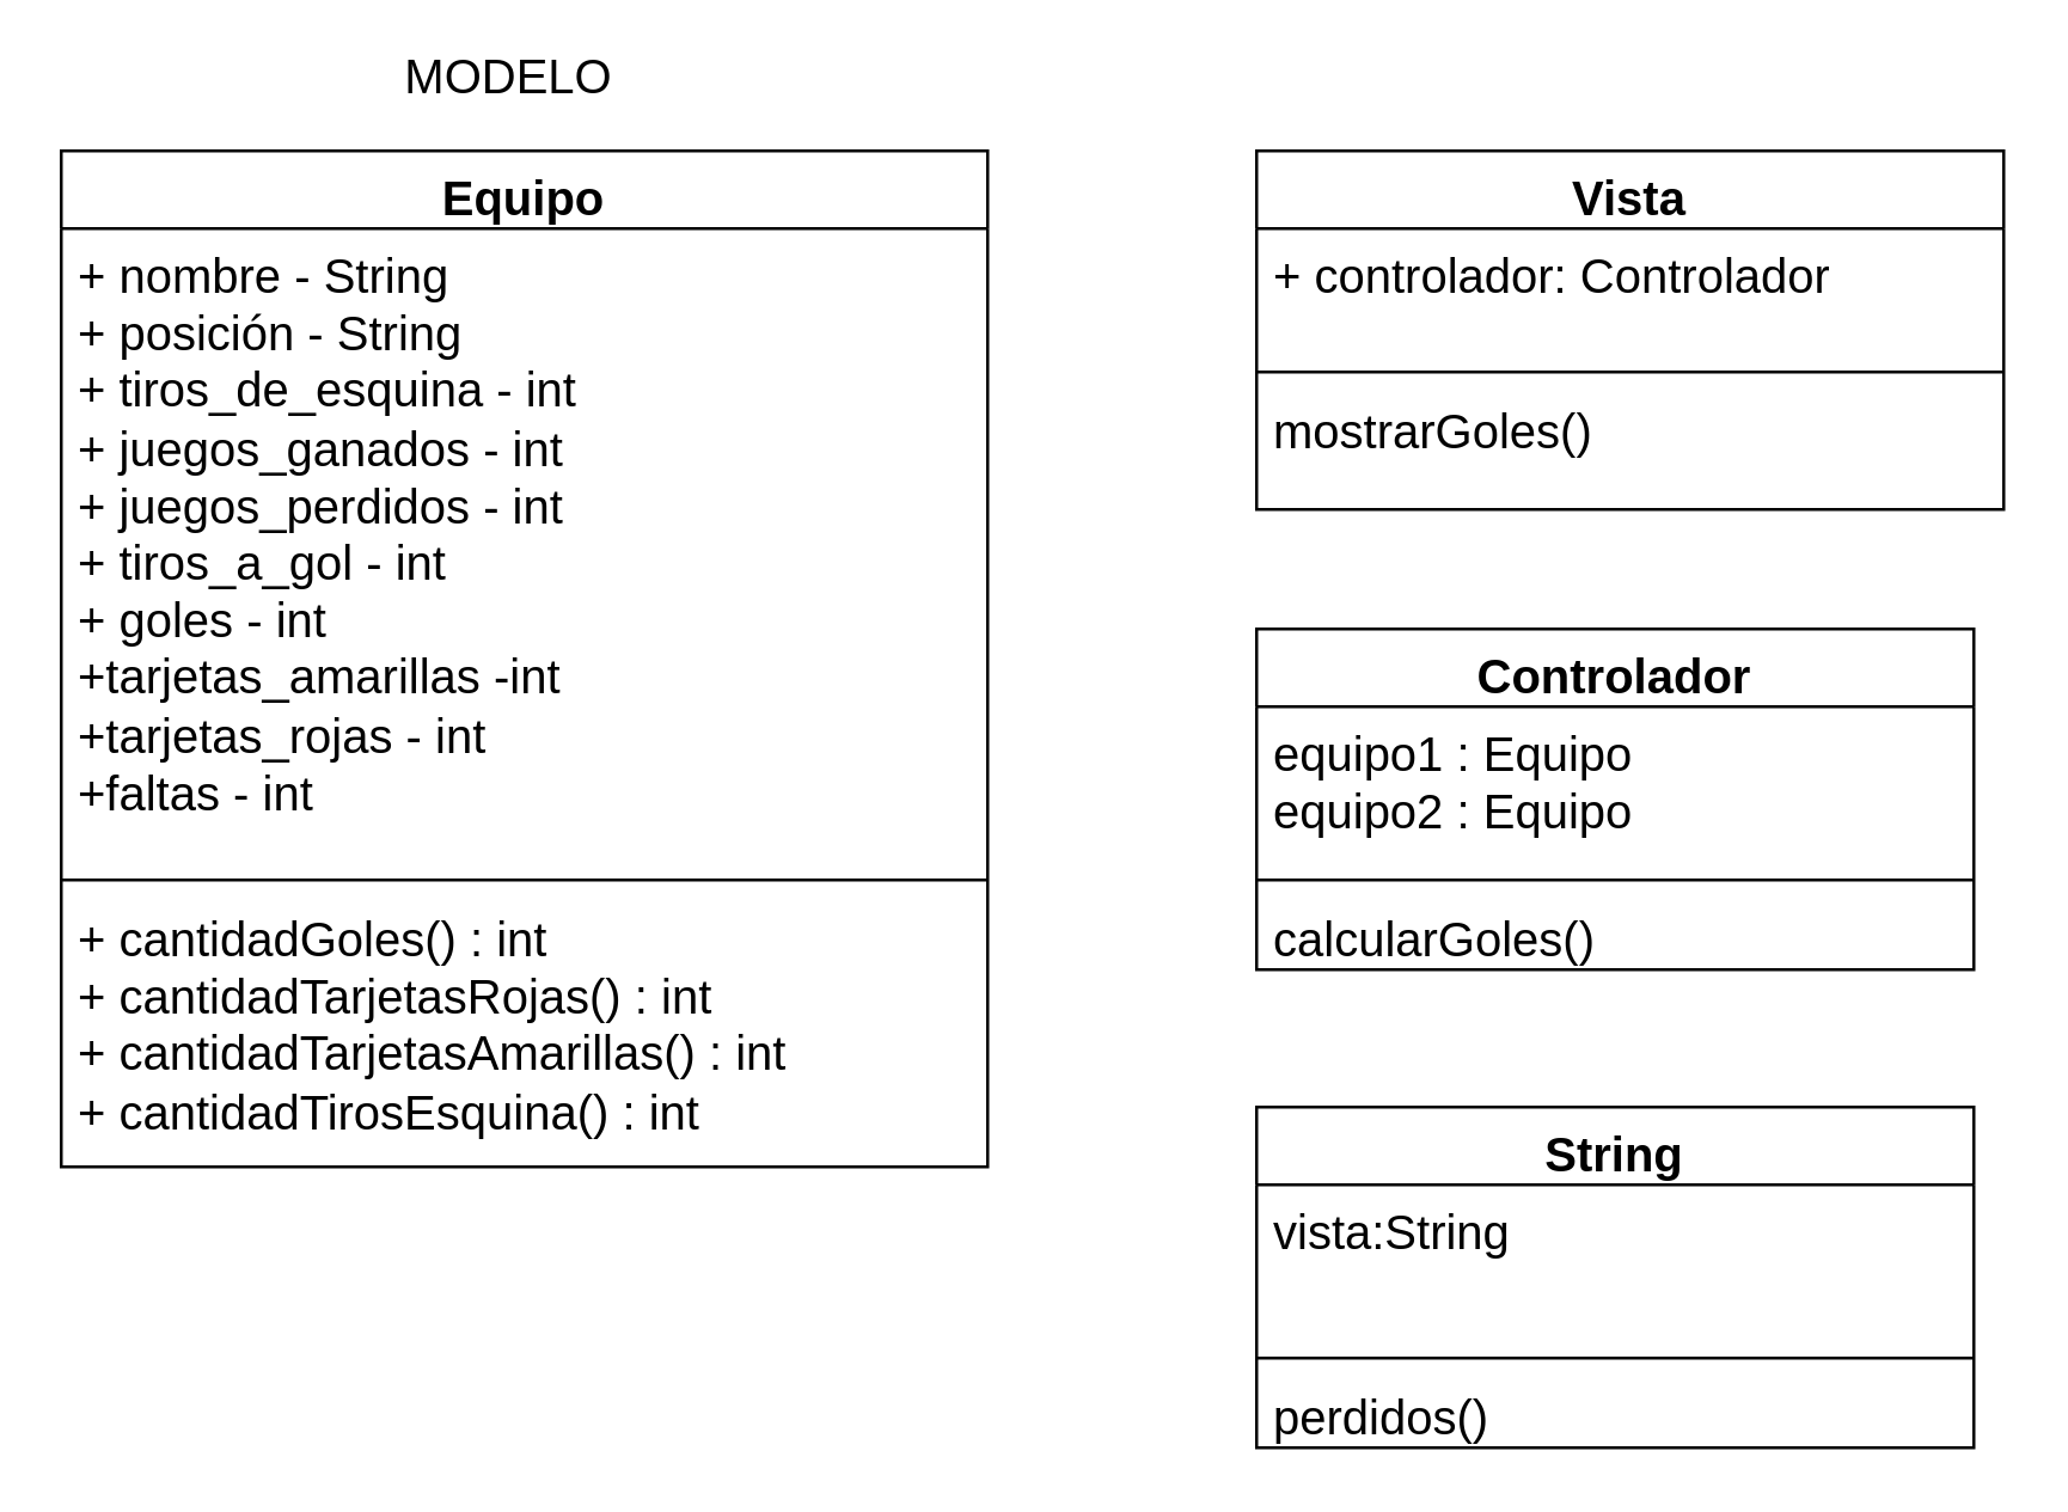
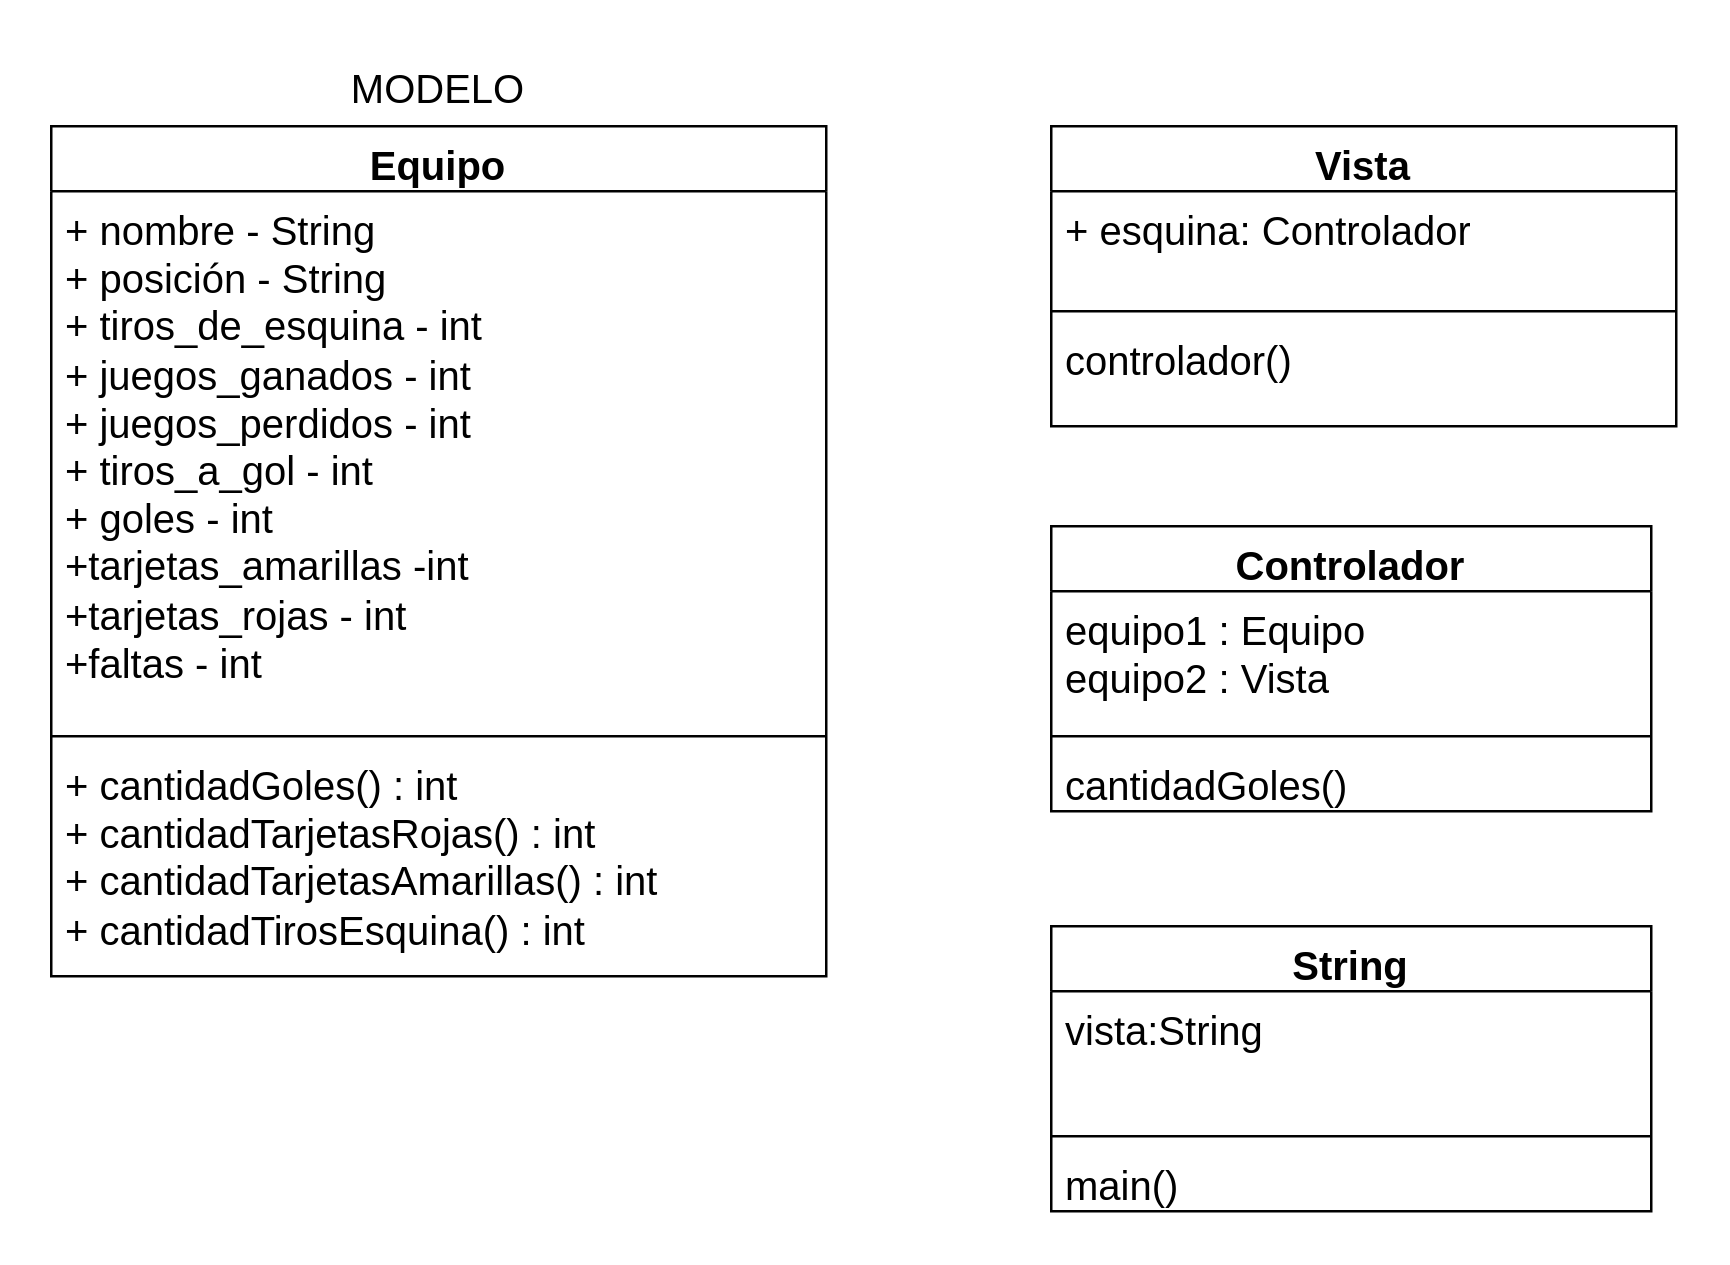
  <mxCell id="0" />
  <mxCell id="1" parent="0" />
  <mxCell id="2" value="Equipo" style="swimlane;fontStyle=1;align=center;verticalAlign=top;childLayout=stackLayout;horizontal=1;startSize=26;horizontalStack=0;resizeParent=1;resizeParentMax=0;resizeLast=0;collapsible=1;marginBottom=0;whiteSpace=wrap;html=1;fontSize=16;" vertex="1" parent="1"><mxGeometry x="20" y="50" width="310" height="340" as="geometry" /></mxCell>
  <mxCell id="3" value="+ nombre - String&lt;br&gt;+ posición - String&lt;br&gt;+ tiros_de_esquina - int&lt;br&gt;+ juegos_ganados - int&lt;br&gt;+ juegos_perdidos - int&lt;br&gt;+ tiros_a_gol - int&lt;br&gt;+ goles - int&lt;br&gt;+tarjetas_amarillas -int&lt;br&gt;+tarjetas_rojas - int&lt;br&gt;+faltas - int" style="text;strokeColor=none;fillColor=none;align=left;verticalAlign=top;spacingLeft=4;spacingRight=4;overflow=hidden;rotatable=0;points=[[0,0.5],[1,0.5]];portConstraint=eastwest;whiteSpace=wrap;html=1;fontSize=16;" vertex="1" parent="2"><mxGeometry y="26" width="310" height="214" as="geometry" /></mxCell>
  <mxCell id="4" value="" style="line;strokeWidth=1;fillColor=none;align=left;verticalAlign=middle;spacingTop=-1;spacingLeft=3;spacingRight=3;rotatable=0;labelPosition=right;points=[];portConstraint=eastwest;strokeColor=inherit;fontSize=16;" vertex="1" parent="2"><mxGeometry y="240" width="310" height="8" as="geometry" /></mxCell>
  <mxCell id="5" value="+ cantidadGoles() : int&lt;br&gt;+ cantidadTarjetasRojas() : int&lt;br&gt;+ cantidadTarjetasAmarillas() : int&lt;br&gt;+ cantidadTirosEsquina() : int" style="text;strokeColor=none;fillColor=none;align=left;verticalAlign=top;spacingLeft=4;spacingRight=4;overflow=hidden;rotatable=0;points=[[0,0.5],[1,0.5]];portConstraint=eastwest;whiteSpace=wrap;html=1;fontSize=16;" vertex="1" parent="2"><mxGeometry y="248" width="310" height="92" as="geometry" /></mxCell>
- <mxCell id="6" value="MODELO" style="text;html=1;strokeColor=none;fillColor=none;align=center;verticalAlign=middle;whiteSpace=wrap;rounded=0;fontSize=16;" vertex="1" parent="1"><mxGeometry x="140" y="10" width="60" height="30" as="geometry" /></mxCell>
+ <mxCell id="6" value="MODELO" style="text;html=1;strokeColor=none;fillColor=none;align=center;verticalAlign=middle;whiteSpace=wrap;rounded=0;fontSize=16;" vertex="1" parent="1"><mxGeometry x="145" y="20" width="60" height="30" as="geometry" /></mxCell>
  <mxCell id="7" value="Vista" style="swimlane;fontStyle=1;align=center;verticalAlign=top;childLayout=stackLayout;horizontal=1;startSize=26;horizontalStack=0;resizeParent=1;resizeParentMax=0;resizeLast=0;collapsible=1;marginBottom=0;whiteSpace=wrap;html=1;fontSize=16;" vertex="1" parent="1"><mxGeometry x="420" y="50" width="250" height="120" as="geometry" /></mxCell>
- <mxCell id="8" value="+ controlador: Controlador" style="text;strokeColor=none;fillColor=none;align=left;verticalAlign=top;spacingLeft=4;spacingRight=4;overflow=hidden;rotatable=0;points=[[0,0.5],[1,0.5]];portConstraint=eastwest;whiteSpace=wrap;html=1;fontSize=16;" vertex="1" parent="7"><mxGeometry y="26" width="250" height="44" as="geometry" /></mxCell>
+ <mxCell id="8" value="+ esquina: Controlador" style="text;strokeColor=none;fillColor=none;align=left;verticalAlign=top;spacingLeft=4;spacingRight=4;overflow=hidden;rotatable=0;points=[[0,0.5],[1,0.5]];portConstraint=eastwest;whiteSpace=wrap;html=1;fontSize=16;" vertex="1" parent="7"><mxGeometry y="26" width="250" height="44" as="geometry" /></mxCell>
  <mxCell id="9" value="" style="line;strokeWidth=1;fillColor=none;align=left;verticalAlign=middle;spacingTop=-1;spacingLeft=3;spacingRight=3;rotatable=0;labelPosition=right;points=[];portConstraint=eastwest;strokeColor=inherit;fontSize=16;" vertex="1" parent="7"><mxGeometry y="70" width="250" height="8" as="geometry" /></mxCell>
- <mxCell id="10" value="mostrarGoles()" style="text;strokeColor=none;fillColor=none;align=left;verticalAlign=top;spacingLeft=4;spacingRight=4;overflow=hidden;rotatable=0;points=[[0,0.5],[1,0.5]];portConstraint=eastwest;whiteSpace=wrap;html=1;fontSize=16;" vertex="1" parent="7"><mxGeometry y="78" width="250" height="42" as="geometry" /></mxCell>
+ <mxCell id="10" value="controlador()" style="text;strokeColor=none;fillColor=none;align=left;verticalAlign=top;spacingLeft=4;spacingRight=4;overflow=hidden;rotatable=0;points=[[0,0.5],[1,0.5]];portConstraint=eastwest;whiteSpace=wrap;html=1;fontSize=16;" vertex="1" parent="7"><mxGeometry y="78" width="250" height="42" as="geometry" /></mxCell>
  <mxCell id="11" value="Controlador" style="swimlane;fontStyle=1;align=center;verticalAlign=top;childLayout=stackLayout;horizontal=1;startSize=26;horizontalStack=0;resizeParent=1;resizeParentMax=0;resizeLast=0;collapsible=1;marginBottom=0;whiteSpace=wrap;html=1;fontSize=16;" vertex="1" parent="1"><mxGeometry x="420" y="210" width="240" height="114" as="geometry" /></mxCell>
- <mxCell id="12" value="equipo1 : Equipo&lt;br&gt;equipo2 : Equipo" style="text;strokeColor=none;fillColor=none;align=left;verticalAlign=top;spacingLeft=4;spacingRight=4;overflow=hidden;rotatable=0;points=[[0,0.5],[1,0.5]];portConstraint=eastwest;whiteSpace=wrap;html=1;fontSize=16;" vertex="1" parent="11"><mxGeometry y="26" width="240" height="54" as="geometry" /></mxCell>
+ <mxCell id="12" value="equipo1 : Equipo&lt;br&gt;equipo2 : Vista" style="text;strokeColor=none;fillColor=none;align=left;verticalAlign=top;spacingLeft=4;spacingRight=4;overflow=hidden;rotatable=0;points=[[0,0.5],[1,0.5]];portConstraint=eastwest;whiteSpace=wrap;html=1;fontSize=16;" vertex="1" parent="11"><mxGeometry y="26" width="240" height="54" as="geometry" /></mxCell>
  <mxCell id="13" value="" style="line;strokeWidth=1;fillColor=none;align=left;verticalAlign=middle;spacingTop=-1;spacingLeft=3;spacingRight=3;rotatable=0;labelPosition=right;points=[];portConstraint=eastwest;strokeColor=inherit;fontSize=16;" vertex="1" parent="11"><mxGeometry y="80" width="240" height="8" as="geometry" /></mxCell>
- <mxCell id="14" value="calcularGoles()" style="text;strokeColor=none;fillColor=none;align=left;verticalAlign=top;spacingLeft=4;spacingRight=4;overflow=hidden;rotatable=0;points=[[0,0.5],[1,0.5]];portConstraint=eastwest;whiteSpace=wrap;html=1;fontSize=16;" vertex="1" parent="11"><mxGeometry y="88" width="240" height="26" as="geometry" /></mxCell>
+ <mxCell id="14" value="cantidadGoles()" style="text;strokeColor=none;fillColor=none;align=left;verticalAlign=top;spacingLeft=4;spacingRight=4;overflow=hidden;rotatable=0;points=[[0,0.5],[1,0.5]];portConstraint=eastwest;whiteSpace=wrap;html=1;fontSize=16;" vertex="1" parent="11"><mxGeometry y="88" width="240" height="26" as="geometry" /></mxCell>
  <mxCell id="15" value="String" style="swimlane;fontStyle=1;align=center;verticalAlign=top;childLayout=stackLayout;horizontal=1;startSize=26;horizontalStack=0;resizeParent=1;resizeParentMax=0;resizeLast=0;collapsible=1;marginBottom=0;whiteSpace=wrap;html=1;fontSize=16;" vertex="1" parent="1"><mxGeometry x="420" y="370" width="240" height="114" as="geometry" /></mxCell>
  <mxCell id="16" value="vista:String" style="text;strokeColor=none;fillColor=none;align=left;verticalAlign=top;spacingLeft=4;spacingRight=4;overflow=hidden;rotatable=0;points=[[0,0.5],[1,0.5]];portConstraint=eastwest;whiteSpace=wrap;html=1;fontSize=16;" vertex="1" parent="15"><mxGeometry y="26" width="240" height="54" as="geometry" /></mxCell>
  <mxCell id="17" value="" style="line;strokeWidth=1;fillColor=none;align=left;verticalAlign=middle;spacingTop=-1;spacingLeft=3;spacingRight=3;rotatable=0;labelPosition=right;points=[];portConstraint=eastwest;strokeColor=inherit;fontSize=16;" vertex="1" parent="15"><mxGeometry y="80" width="240" height="8" as="geometry" /></mxCell>
- <mxCell id="18" value="perdidos()" style="text;strokeColor=none;fillColor=none;align=left;verticalAlign=top;spacingLeft=4;spacingRight=4;overflow=hidden;rotatable=0;points=[[0,0.5],[1,0.5]];portConstraint=eastwest;whiteSpace=wrap;html=1;fontSize=16;" vertex="1" parent="15"><mxGeometry y="88" width="240" height="26" as="geometry" /></mxCell>
+ <mxCell id="18" value="main()" style="text;strokeColor=none;fillColor=none;align=left;verticalAlign=top;spacingLeft=4;spacingRight=4;overflow=hidden;rotatable=0;points=[[0,0.5],[1,0.5]];portConstraint=eastwest;whiteSpace=wrap;html=1;fontSize=16;" vertex="1" parent="15"><mxGeometry y="88" width="240" height="26" as="geometry" /></mxCell>
